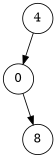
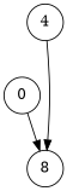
  digraph {
    rankdir=TB
    node [shape=circle]
    n1 [label=4]
    n2 [label=0]
    n3 [label=8]
-   n1 -> n2
+   n1 -> n3
    n2 -> n3
  }
